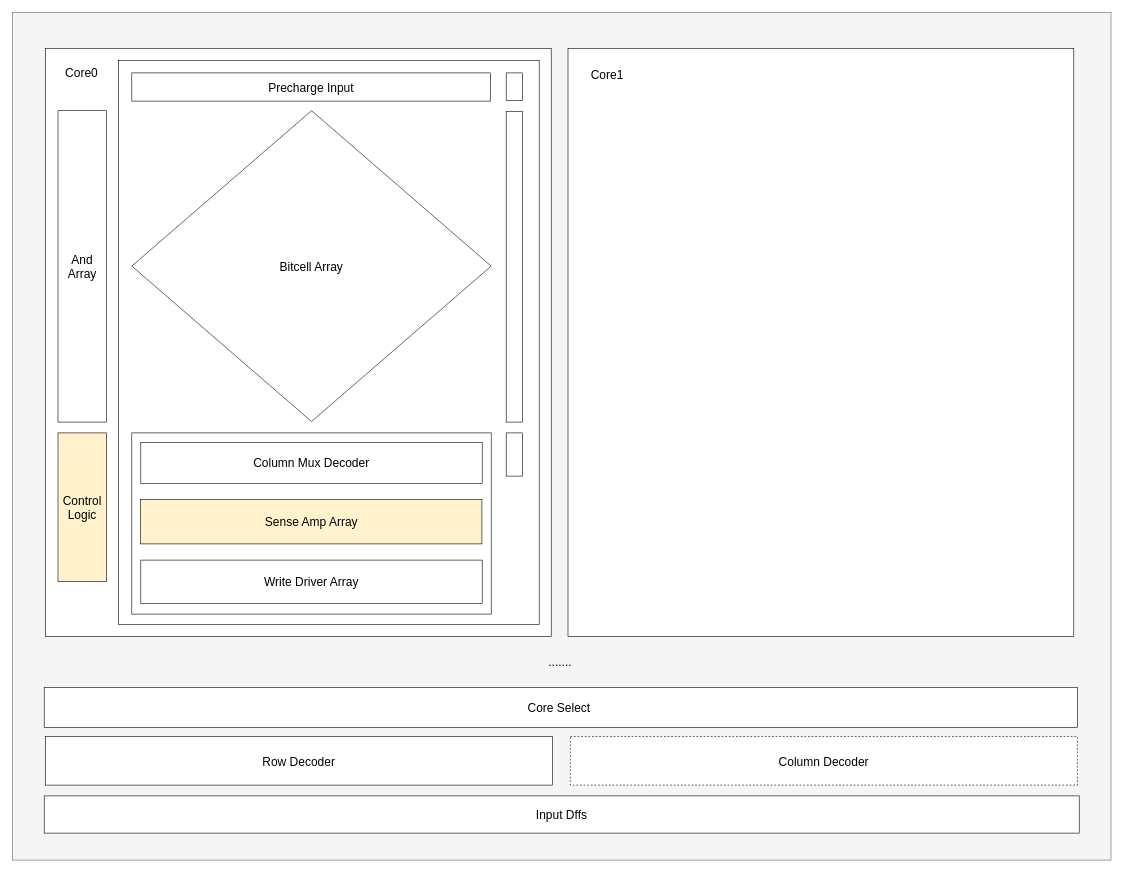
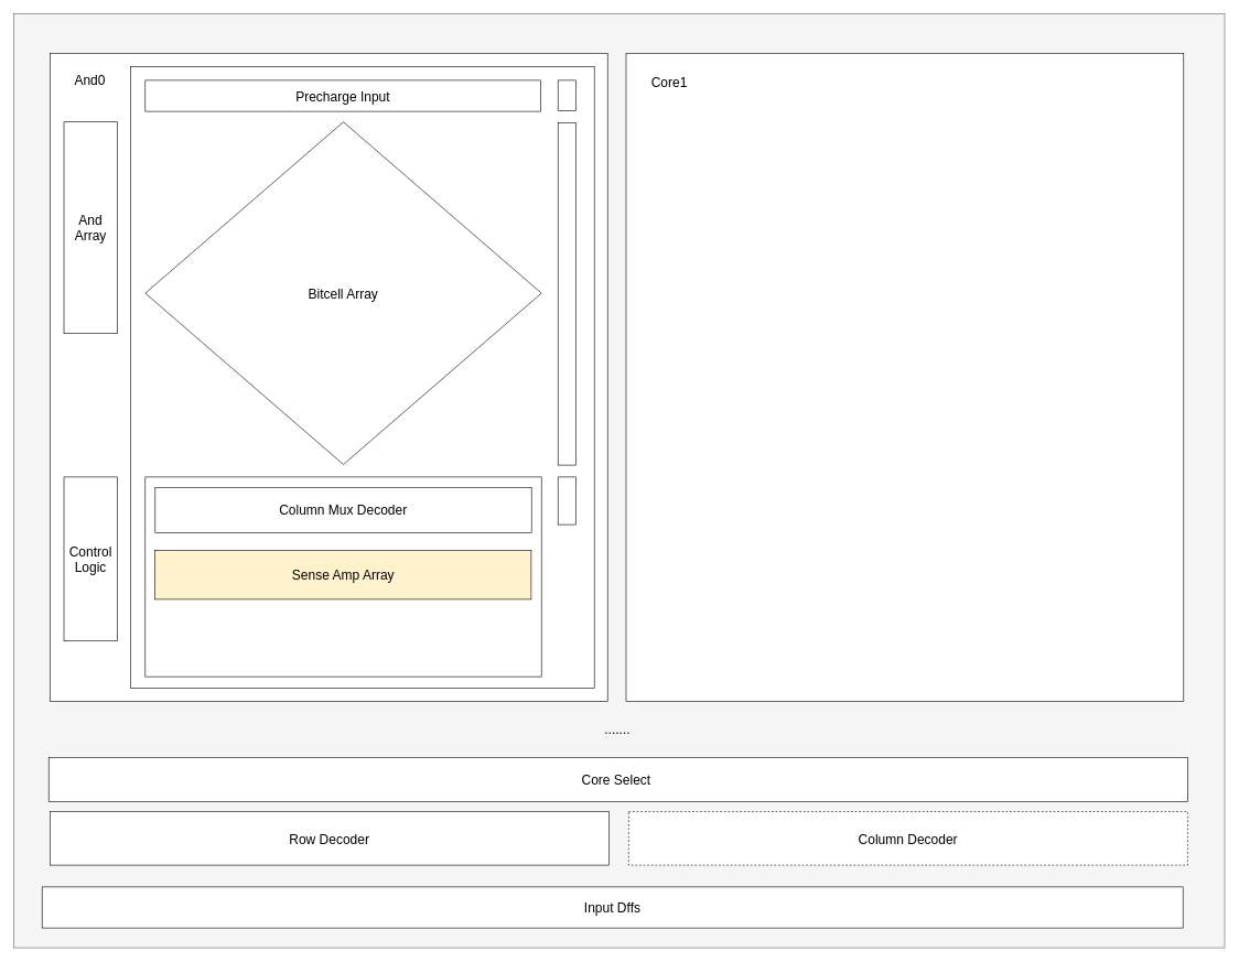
  <mxCell id="0" />
  <mxCell id="1" parent="0" />
  <mxCell id="2" value="" style="rounded=0;whiteSpace=wrap;html=1;fillColor=#f5f5f5;fontColor=#333333;strokeColor=#666666;" vertex="1" parent="1"><mxGeometry x="20" y="20" width="1831" height="1413" as="geometry" /></mxCell>
- <mxCell id="3" value="&lt;font style=&quot;font-size: 20px;&quot;&gt;Input Dffs&lt;/font&gt;" style="rounded=0;whiteSpace=wrap;html=1;" vertex="1" parent="1"><mxGeometry x="73" y="1326" width="1725" height="62" as="geometry" /></mxCell>
+ <mxCell id="3" value="&lt;font style=&quot;font-size: 20px;&quot;&gt;Input Dffs&lt;/font&gt;" style="rounded=0;whiteSpace=wrap;html=1;" vertex="1" parent="1"><mxGeometry x="63" y="1341" width="1725" height="62" as="geometry" /></mxCell>
  <mxCell id="4" value="" style="rounded=0;whiteSpace=wrap;html=1;" vertex="1" parent="1"><mxGeometry x="75" y="80" width="843" height="980" as="geometry" /></mxCell>
- <mxCell id="5" value="&lt;font style=&quot;font-size: 20px;&quot;&gt;And&lt;br&gt;Array&lt;/font&gt;" style="rounded=0;whiteSpace=wrap;html=1;" vertex="1" parent="1"><mxGeometry x="96" y="184" width="81" height="519" as="geometry" /></mxCell>
+ <mxCell id="5" value="&lt;font style=&quot;font-size: 20px;&quot;&gt;And&lt;br&gt;Array&lt;/font&gt;" style="rounded=0;whiteSpace=wrap;html=1;" vertex="1" parent="1"><mxGeometry x="96" y="184" width="81" height="320" as="geometry" /></mxCell>
  <mxCell id="6" value="" style="rounded=0;whiteSpace=wrap;html=1;" vertex="1" parent="1"><mxGeometry x="197" y="100" width="701" height="940.5" as="geometry" /></mxCell>
- <mxCell id="7" value="&lt;font style=&quot;font-size: 20px;&quot;&gt;Control&lt;br&gt;Logic&lt;/font&gt;" style="rounded=0;whiteSpace=wrap;html=1;fillColor=#fff2cc;" vertex="1" parent="1"><mxGeometry x="96" y="721" width="81" height="248" as="geometry" /></mxCell>
+ <mxCell id="7" value="&lt;font style=&quot;font-size: 20px;&quot;&gt;Control&lt;br&gt;Logic&lt;/font&gt;" style="rounded=0;whiteSpace=wrap;html=1;" vertex="1" parent="1"><mxGeometry x="96" y="721" width="81" height="248" as="geometry" /></mxCell>
  <mxCell id="8" value="&lt;font style=&quot;font-size: 20px;&quot;&gt;Precharge Input&lt;/font&gt;" style="rounded=0;whiteSpace=wrap;html=1;" vertex="1" parent="1"><mxGeometry x="219" y="121" width="598" height="47" as="geometry" /></mxCell>
  <mxCell id="9" value="" style="rounded=0;whiteSpace=wrap;html=1;" vertex="1" parent="1"><mxGeometry x="843" y="121" width="27" height="46" as="geometry" /></mxCell>
  <mxCell id="10" value="&lt;font style=&quot;font-size: 20px;&quot;&gt;Bitcell Array&lt;/font&gt;" style="rhombus;whiteSpace=wrap;html=1;" vertex="1" parent="1"><mxGeometry x="219" y="184" width="599" height="518" as="geometry" /></mxCell>
  <mxCell id="11" value="" style="rounded=0;whiteSpace=wrap;html=1;" vertex="1" parent="1"><mxGeometry x="843" y="185" width="27" height="518" as="geometry" /></mxCell>
  <mxCell id="12" value="" style="rounded=0;whiteSpace=wrap;html=1;" vertex="1" parent="1"><mxGeometry x="219" y="721" width="599" height="302" as="geometry" /></mxCell>
  <mxCell id="13" value="" style="rounded=0;whiteSpace=wrap;html=1;" vertex="1" parent="1"><mxGeometry x="843" y="721" width="27" height="72" as="geometry" /></mxCell>
  <mxCell id="14" value="&lt;font style=&quot;font-size: 20px;&quot;&gt;Column Mux Decoder&lt;/font&gt;" style="rounded=0;whiteSpace=wrap;html=1;" vertex="1" parent="1"><mxGeometry x="234" y="737" width="569" height="68" as="geometry" /></mxCell>
  <mxCell id="15" value="&lt;font style=&quot;font-size: 20px;&quot;&gt;Sense Amp Array&lt;/font&gt;" style="rounded=0;whiteSpace=wrap;html=1;fillColor=#fff2cc;" vertex="1" parent="1"><mxGeometry x="233.5" y="832" width="569" height="74" as="geometry" /></mxCell>
- <mxCell id="16" value="&lt;font style=&quot;font-size: 20px;&quot;&gt;Write Driver Array&lt;/font&gt;" style="rounded=0;whiteSpace=wrap;html=1;" vertex="1" parent="1"><mxGeometry x="234" y="933" width="569" height="72" as="geometry" /></mxCell>
- <mxCell id="17" value="&lt;font style=&quot;font-size: 20px;&quot;&gt;Core0&lt;/font&gt;" style="text;html=1;align=center;verticalAlign=middle;whiteSpace=wrap;rounded=0;fontSize=16;" vertex="1" parent="1"><mxGeometry x="101" y="106" width="69" height="30" as="geometry" /></mxCell>
+ <mxCell id="17" value="&lt;font style=&quot;font-size: 20px;&quot;&gt;And0&lt;/font&gt;" style="text;html=1;align=center;verticalAlign=middle;whiteSpace=wrap;rounded=0;fontSize=16;" vertex="1" parent="1"><mxGeometry x="101" y="106" width="69" height="30" as="geometry" /></mxCell>
  <mxCell id="18" value="" style="rounded=0;whiteSpace=wrap;html=1;" vertex="1" parent="1"><mxGeometry x="946" y="80" width="843" height="980" as="geometry" /></mxCell>
  <mxCell id="19" value="&lt;font style=&quot;font-size: 20px;&quot;&gt;Core1&lt;/font&gt;" style="text;html=1;align=center;verticalAlign=middle;whiteSpace=wrap;rounded=0;fontSize=16;" vertex="1" parent="1"><mxGeometry x="977" y="108" width="69" height="30" as="geometry" /></mxCell>
  <mxCell id="20" value="&lt;font style=&quot;font-size: 20px;&quot;&gt;Core Select&amp;nbsp;&lt;/font&gt;" style="rounded=0;whiteSpace=wrap;html=1;" vertex="1" parent="1"><mxGeometry x="73" y="1145" width="1722" height="67" as="geometry" /></mxCell>
  <mxCell id="21" value="&lt;font style=&quot;font-size: 20px;&quot;&gt;.......&lt;/font&gt;" style="text;html=1;align=center;verticalAlign=middle;whiteSpace=wrap;rounded=0;fontSize=16;" vertex="1" parent="1"><mxGeometry x="903" y="1087" width="60" height="30" as="geometry" /></mxCell>
  <mxCell id="22" value="&lt;font style=&quot;font-size: 20px;&quot;&gt;Row Decoder&lt;/font&gt;" style="rounded=0;whiteSpace=wrap;html=1;" vertex="1" parent="1"><mxGeometry x="75" y="1227" width="845" height="81" as="geometry" /></mxCell>
  <mxCell id="23" value="&lt;font style=&quot;font-size: 20px;&quot;&gt;Column Decoder&lt;/font&gt;" style="rounded=0;whiteSpace=wrap;html=1;dashed=1;" vertex="1" parent="1"><mxGeometry x="950" y="1227" width="845" height="81" as="geometry" /></mxCell>
